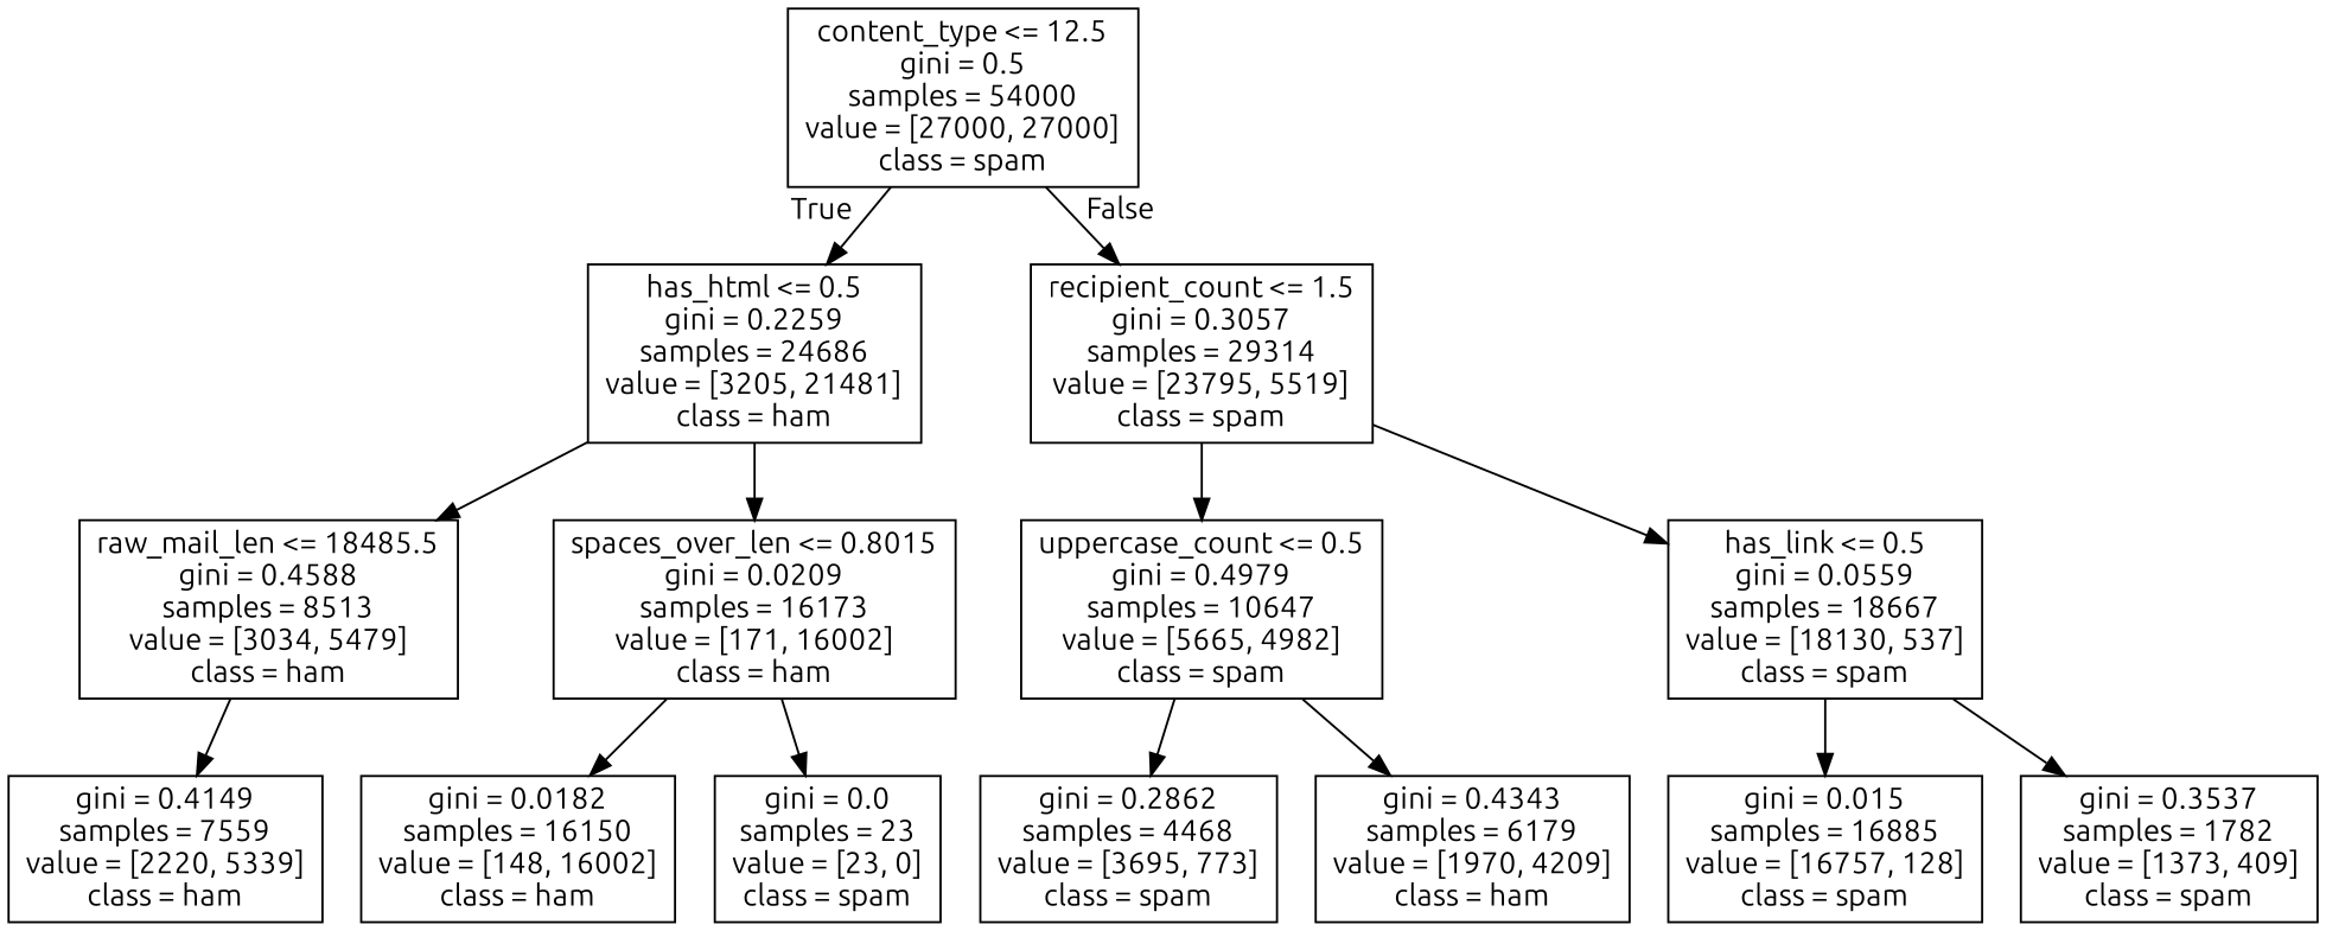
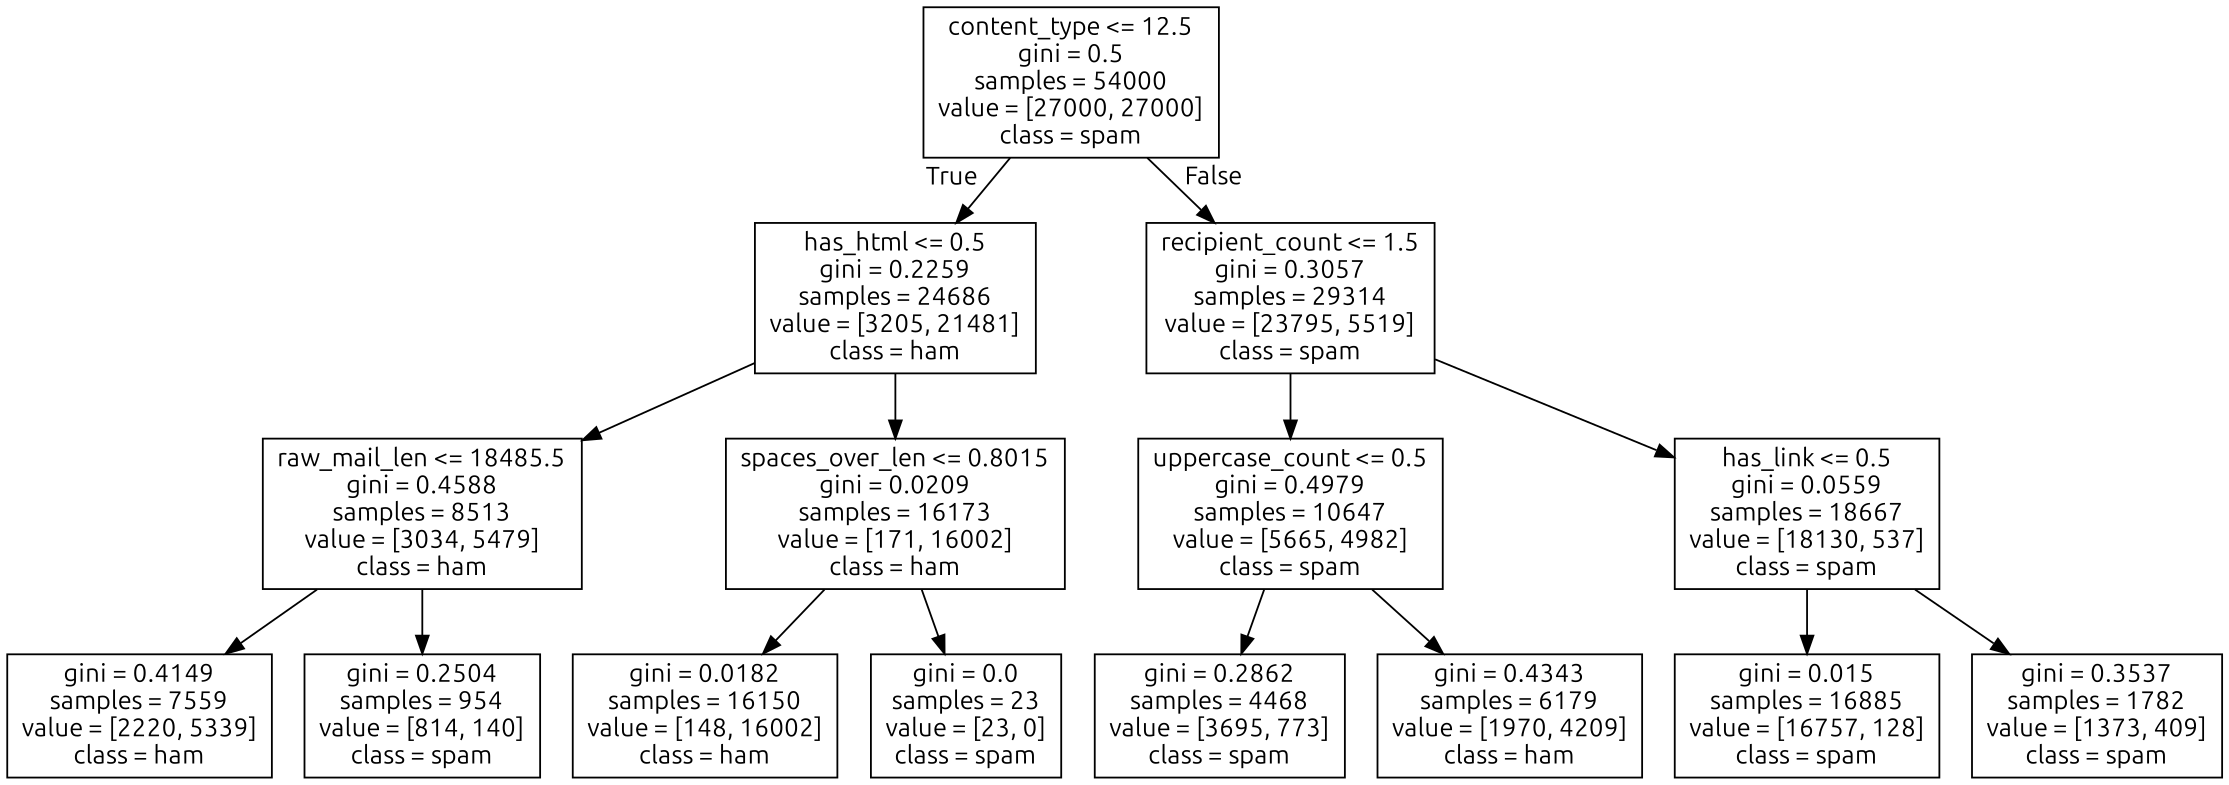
  digraph {
    fontname=Ubuntu
    node [shape=box fontname=Ubuntu]
    edge [fontname=Ubuntu]
    n1 [label="content_type <= 12.5\ngini = 0.5\nsamples = 54000\nvalue = [27000, 27000]\nclass = spam"]
    n2 [label="has_html <= 0.5\ngini = 0.2259\nsamples = 24686\nvalue = [3205, 21481]\nclass = ham"]
    n3 [label="recipient_count <= 1.5\ngini = 0.3057\nsamples = 29314\nvalue = [23795, 5519]\nclass = spam"]
    n4 [label="raw_mail_len <= 18485.5\ngini = 0.4588\nsamples = 8513\nvalue = [3034, 5479]\nclass = ham"]
    n5 [label="spaces_over_len <= 0.8015\ngini = 0.0209\nsamples = 16173\nvalue = [171, 16002]\nclass = ham"]
    n6 [label="gini = 0.4149\nsamples = 7559\nvalue = [2220, 5339]\nclass = ham"]
+   n7 [label="gini = 0.2504\nsamples = 954\nvalue = [814, 140]\nclass = spam"]
    n8 [label="gini = 0.0182\nsamples = 16150\nvalue = [148, 16002]\nclass = ham"]
    n9 [label="gini = 0.0\nsamples = 23\nvalue = [23, 0]\nclass = spam"]
    n10 [label="uppercase_count <= 0.5\ngini = 0.4979\nsamples = 10647\nvalue = [5665, 4982]\nclass = spam"]
    n11 [label="has_link <= 0.5\ngini = 0.0559\nsamples = 18667\nvalue = [18130, 537]\nclass = spam"]
    n12 [label="gini = 0.2862\nsamples = 4468\nvalue = [3695, 773]\nclass = spam"]
    n13 [label="gini = 0.4343\nsamples = 6179\nvalue = [1970, 4209]\nclass = ham"]
    n14 [label="gini = 0.015\nsamples = 16885\nvalue = [16757, 128]\nclass = spam"]
    n15 [label="gini = 0.3537\nsamples = 1782\nvalue = [1373, 409]\nclass = spam"]
    n1 -> n2 [headlabel=True labelangle=45 labeldistance=2.5]
    n1 -> n3 [headlabel=False labelangle=-45 labeldistance=2.5]
    n2 -> n4
    n2 -> n5
    n3 -> n10
    n3 -> n11
    n4 -> n6
+   n4 -> n7
    n5 -> n8
    n5 -> n9
    n10 -> n12
    n10 -> n13
    n11 -> n14
    n11 -> n15
  }
